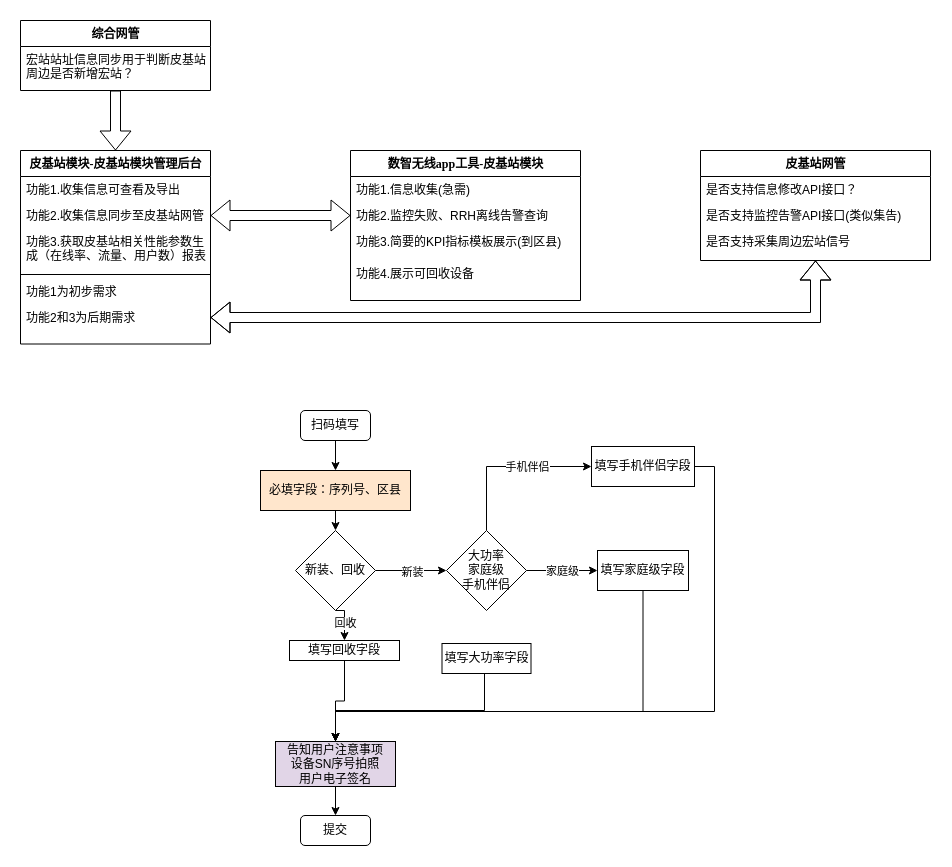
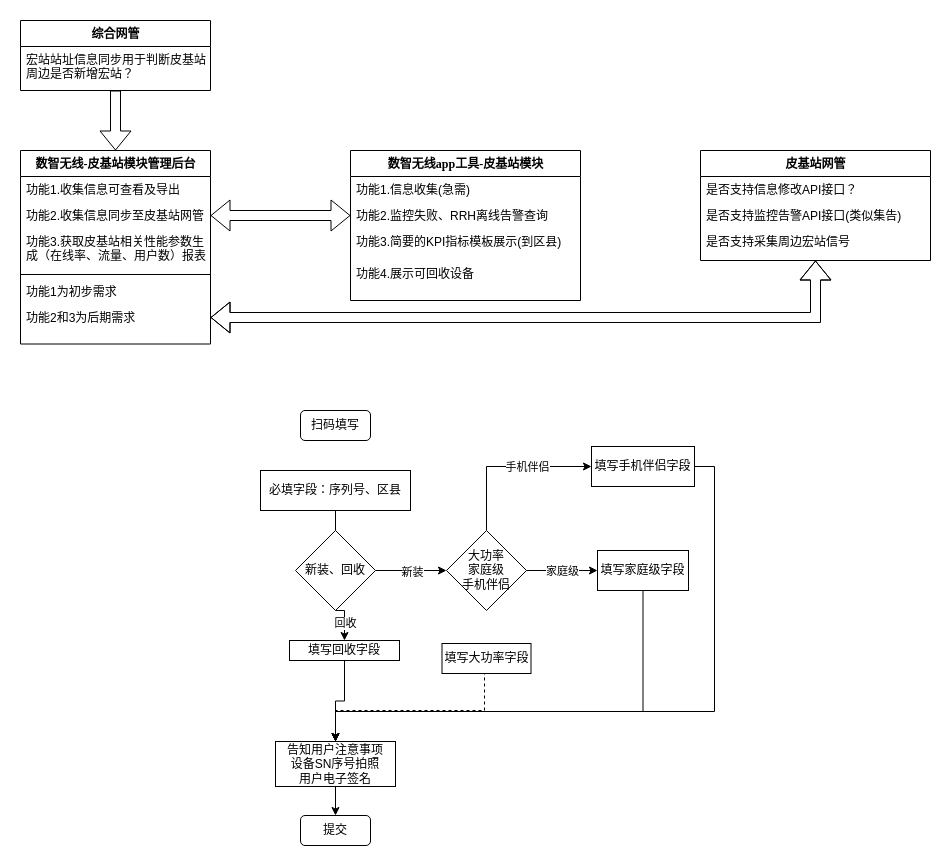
  <mxCell id="0" />
  <mxCell id="1" parent="0" />
  <mxCell id="2" value="数智无线app工具-皮基站模块" style="swimlane;html=1;fontStyle=1;align=center;verticalAlign=top;childLayout=stackLayout;horizontal=1;startSize=26;horizontalStack=0;resizeParent=1;resizeLast=0;collapsible=1;marginBottom=0;swimlaneFillColor=#ffffff;rounded=0;shadow=0;comic=0;labelBackgroundColor=none;strokeWidth=1;fillColor=none;fontFamily=Verdana;fontSize=12" parent="1" vertex="1"><mxGeometry x="350" y="150" width="230" height="150" as="geometry"><mxRectangle x="90" y="83" width="110" height="30" as="alternateBounds" /></mxGeometry></mxCell>
  <mxCell id="3" value="功能1.信息收集(急需)" style="text;html=1;strokeColor=none;fillColor=none;align=left;verticalAlign=top;spacingLeft=4;spacingRight=4;whiteSpace=wrap;overflow=hidden;rotatable=0;points=[[0,0.5],[1,0.5]];portConstraint=eastwest;" parent="2" vertex="1"><mxGeometry y="26" width="230" height="26" as="geometry" /></mxCell>
  <mxCell id="4" value="功能2.监控失败、RRH离线告警查询" style="text;html=1;strokeColor=none;fillColor=none;align=left;verticalAlign=top;spacingLeft=4;spacingRight=4;whiteSpace=wrap;overflow=hidden;rotatable=0;points=[[0,0.5],[1,0.5]];portConstraint=eastwest;" parent="2" vertex="1"><mxGeometry y="52" width="230" height="26" as="geometry" /></mxCell>
  <mxCell id="5" value="功能3.简要的KPI指标模板展示(到区县)" style="text;html=1;strokeColor=none;fillColor=none;align=left;verticalAlign=top;spacingLeft=4;spacingRight=4;whiteSpace=wrap;overflow=hidden;rotatable=0;points=[[0,0.5],[1,0.5]];portConstraint=eastwest;" parent="2" vertex="1"><mxGeometry y="78" width="230" height="32" as="geometry" /></mxCell>
  <mxCell id="6" value="功能4.展示可回收设备" style="text;html=1;strokeColor=none;fillColor=none;align=left;verticalAlign=top;spacingLeft=4;spacingRight=4;whiteSpace=wrap;overflow=hidden;rotatable=0;points=[[0,0.5],[1,0.5]];portConstraint=eastwest;" vertex="1" parent="2"><mxGeometry y="110" width="230" height="32" as="geometry" /></mxCell>
  <mxCell id="7" value="皮基站网管" style="swimlane;html=1;fontStyle=1;align=center;verticalAlign=top;childLayout=stackLayout;horizontal=1;startSize=26;horizontalStack=0;resizeParent=1;resizeLast=0;collapsible=1;marginBottom=0;swimlaneFillColor=#ffffff;rounded=0;shadow=0;comic=0;labelBackgroundColor=none;strokeWidth=1;fillColor=none;fontFamily=Verdana;fontSize=12" parent="1" vertex="1"><mxGeometry x="700" y="150" width="230" height="110" as="geometry" /></mxCell>
  <mxCell id="8" value="是否支持信息修改API接口？" style="text;html=1;strokeColor=none;fillColor=none;align=left;verticalAlign=top;spacingLeft=4;spacingRight=4;whiteSpace=wrap;overflow=hidden;rotatable=0;points=[[0,0.5],[1,0.5]];portConstraint=eastwest;" parent="7" vertex="1"><mxGeometry y="26" width="230" height="26" as="geometry" /></mxCell>
  <mxCell id="9" value="是否支持监控告警API接口(类似集告)" style="text;html=1;strokeColor=none;fillColor=none;align=left;verticalAlign=top;spacingLeft=4;spacingRight=4;whiteSpace=wrap;overflow=hidden;rotatable=0;points=[[0,0.5],[1,0.5]];portConstraint=eastwest;" parent="7" vertex="1"><mxGeometry y="52" width="230" height="26" as="geometry" /></mxCell>
  <mxCell id="10" value="是否支持采集周边宏站信号" style="text;html=1;strokeColor=none;fillColor=none;align=left;verticalAlign=top;spacingLeft=4;spacingRight=4;whiteSpace=wrap;overflow=hidden;rotatable=0;points=[[0,0.5],[1,0.5]];portConstraint=eastwest;" vertex="1" parent="7"><mxGeometry y="78" width="230" height="26" as="geometry" /></mxCell>
- <mxCell id="11" value="皮基站模块-皮基站模块管理后台" style="swimlane;html=1;fontStyle=1;align=center;verticalAlign=top;childLayout=stackLayout;horizontal=1;startSize=26;horizontalStack=0;resizeParent=1;resizeLast=0;collapsible=1;marginBottom=0;swimlaneFillColor=#ffffff;rounded=0;shadow=0;comic=0;labelBackgroundColor=none;strokeWidth=1;fillColor=none;fontFamily=Verdana;fontSize=12" parent="1" vertex="1"><mxGeometry x="20" y="150" width="190" height="193.5" as="geometry" /></mxCell>
+ <mxCell id="11" value="数智无线-皮基站模块管理后台" style="swimlane;html=1;fontStyle=1;align=center;verticalAlign=top;childLayout=stackLayout;horizontal=1;startSize=26;horizontalStack=0;resizeParent=1;resizeLast=0;collapsible=1;marginBottom=0;swimlaneFillColor=#ffffff;rounded=0;shadow=0;comic=0;labelBackgroundColor=none;strokeWidth=1;fillColor=none;fontFamily=Verdana;fontSize=12" parent="1" vertex="1"><mxGeometry x="20" y="150" width="190" height="193.5" as="geometry" /></mxCell>
  <mxCell id="12" value="功能1.收集信息可查看及导出" style="text;html=1;strokeColor=none;fillColor=none;align=left;verticalAlign=top;spacingLeft=4;spacingRight=4;whiteSpace=wrap;overflow=hidden;rotatable=0;points=[[0,0.5],[1,0.5]];portConstraint=eastwest;" parent="11" vertex="1"><mxGeometry y="26" width="190" height="26" as="geometry" /></mxCell>
  <mxCell id="13" value="功能2.收集信息同步至皮基站网管" style="text;html=1;strokeColor=none;fillColor=none;align=left;verticalAlign=top;spacingLeft=4;spacingRight=4;whiteSpace=wrap;overflow=hidden;rotatable=0;points=[[0,0.5],[1,0.5]];portConstraint=eastwest;" parent="11" vertex="1"><mxGeometry y="52" width="190" height="26" as="geometry" /></mxCell>
  <mxCell id="14" value="功能3.获取皮基站相关性能参数生成（在线率、流量、用户数）报表" style="text;html=1;strokeColor=none;fillColor=none;align=left;verticalAlign=top;spacingLeft=4;spacingRight=4;whiteSpace=wrap;overflow=hidden;rotatable=0;points=[[0,0.5],[1,0.5]];portConstraint=eastwest;" parent="11" vertex="1"><mxGeometry y="78" width="190" height="42" as="geometry" /></mxCell>
  <mxCell id="15" value="" style="line;html=1;strokeWidth=1;fillColor=none;align=left;verticalAlign=middle;spacingTop=-1;spacingLeft=3;spacingRight=3;rotatable=0;labelPosition=right;points=[];portConstraint=eastwest;" parent="11" vertex="1"><mxGeometry y="120" width="190" height="8" as="geometry" /></mxCell>
  <mxCell id="16" value="功能1为初步需求" style="text;html=1;strokeColor=none;fillColor=none;align=left;verticalAlign=top;spacingLeft=4;spacingRight=4;whiteSpace=wrap;overflow=hidden;rotatable=0;points=[[0,0.5],[1,0.5]];portConstraint=eastwest;" parent="11" vertex="1"><mxGeometry y="128" width="190" height="26" as="geometry" /></mxCell>
  <mxCell id="17" value="功能2和3为后期需求" style="text;html=1;strokeColor=none;fillColor=none;align=left;verticalAlign=top;spacingLeft=4;spacingRight=4;whiteSpace=wrap;overflow=hidden;rotatable=0;points=[[0,0.5],[1,0.5]];portConstraint=eastwest;" parent="11" vertex="1"><mxGeometry y="154" width="190" height="26" as="geometry" /></mxCell>
  <mxCell id="18" style="edgeStyle=orthogonalEdgeStyle;rounded=0;orthogonalLoop=1;jettySize=auto;html=1;exitX=0;exitY=0.5;exitDx=0;exitDy=0;entryX=1;entryY=0.5;entryDx=0;entryDy=0;shape=flexArrow;startArrow=block;" edge="1" parent="1" source="4" target="13"><mxGeometry relative="1" as="geometry" /></mxCell>
  <mxCell id="19" style="edgeStyle=orthogonalEdgeStyle;rounded=0;orthogonalLoop=1;jettySize=auto;html=1;entryX=0.5;entryY=1;entryDx=0;entryDy=0;startArrow=classic;startFill=1;shape=flexArrow;" edge="1" parent="1" source="17" target="7"><mxGeometry relative="1" as="geometry" /></mxCell>
  <mxCell id="20" style="edgeStyle=orthogonalEdgeStyle;rounded=0;orthogonalLoop=1;jettySize=auto;html=1;entryX=0.5;entryY=0;entryDx=0;entryDy=0;shape=flexArrow;" edge="1" parent="1" source="21" target="11"><mxGeometry relative="1" as="geometry" /></mxCell>
  <mxCell id="21" value="综合网管" style="swimlane;html=1;fontStyle=1;align=center;verticalAlign=top;childLayout=stackLayout;horizontal=1;startSize=26;horizontalStack=0;resizeParent=1;resizeLast=0;collapsible=1;marginBottom=0;swimlaneFillColor=#ffffff;rounded=0;shadow=0;comic=0;labelBackgroundColor=none;strokeWidth=1;fillColor=none;fontFamily=Verdana;fontSize=12" vertex="1" parent="1"><mxGeometry x="20" y="20" width="190" height="70" as="geometry" /></mxCell>
  <mxCell id="22" value="宏站站址信息同步用于判断皮基站周边是否新增宏站？" style="text;html=1;strokeColor=none;fillColor=none;align=left;verticalAlign=top;spacingLeft=4;spacingRight=4;whiteSpace=wrap;overflow=hidden;rotatable=0;points=[[0,0.5],[1,0.5]];portConstraint=eastwest;" vertex="1" parent="21"><mxGeometry y="26" width="190" height="34" as="geometry" /></mxCell>
- <mxCell id="23" style="edgeStyle=orthogonalEdgeStyle;rounded=0;orthogonalLoop=1;jettySize=auto;html=1;exitX=0.5;exitY=1;exitDx=0;exitDy=0;entryX=0.5;entryY=0;entryDx=0;entryDy=0;" edge="1" parent="1" source="24" target="26"><mxGeometry relative="1" as="geometry" /></mxCell>
  <mxCell id="24" value="扫码填写" style="rounded=1;whiteSpace=wrap;html=1;" vertex="1" parent="1"><mxGeometry x="300" y="410" width="70" height="30" as="geometry" /></mxCell>
- <mxCell id="25" style="edgeStyle=orthogonalEdgeStyle;rounded=0;orthogonalLoop=1;jettySize=auto;html=1;exitX=0.5;exitY=1;exitDx=0;exitDy=0;entryX=0.5;entryY=0;entryDx=0;entryDy=0;" edge="1" parent="1" source="26" target="31"><mxGeometry relative="1" as="geometry" /></mxCell>
- <mxCell id="26" value="必填字段：序列号、区县" style="rounded=0;whiteSpace=wrap;html=1;fillColor=#ffe6cc;" vertex="1" parent="1"><mxGeometry x="260" y="470" width="150" height="40" as="geometry" /></mxCell>
+ <mxCell id="25" style="edgeStyle=orthogonalEdgeStyle;rounded=0;orthogonalLoop=1;jettySize=auto;html=1;exitX=0.5;exitY=1;exitDx=0;exitDy=0;entryX=0.5;entryY=0;entryDx=0;entryDy=0;endArrow=none;" edge="1" parent="1" source="26" target="31"><mxGeometry relative="1" as="geometry" /></mxCell>
+ <mxCell id="26" value="必填字段：序列号、区县" style="rounded=0;whiteSpace=wrap;html=1;" vertex="1" parent="1"><mxGeometry x="260" y="470" width="150" height="40" as="geometry" /></mxCell>
  <mxCell id="27" style="edgeStyle=orthogonalEdgeStyle;rounded=0;orthogonalLoop=1;jettySize=auto;html=1;exitX=0.5;exitY=1;exitDx=0;exitDy=0;entryX=0.5;entryY=0;entryDx=0;entryDy=0;" edge="1" parent="1" source="31" target="33"><mxGeometry relative="1" as="geometry"><mxPoint x="319.588" y="630" as="targetPoint" /></mxGeometry></mxCell>
  <mxCell id="28" value="回收" style="edgeLabel;html=1;align=center;verticalAlign=middle;resizable=0;points=[];" vertex="1" connectable="0" parent="27"><mxGeometry x="0.067" relative="1" as="geometry"><mxPoint as="offset" /></mxGeometry></mxCell>
  <mxCell id="29" style="edgeStyle=orthogonalEdgeStyle;rounded=0;orthogonalLoop=1;jettySize=auto;html=1;exitX=1;exitY=0.5;exitDx=0;exitDy=0;entryX=0;entryY=0.5;entryDx=0;entryDy=0;" edge="1" parent="1" source="31" target="38"><mxGeometry relative="1" as="geometry" /></mxCell>
  <mxCell id="30" value="新装" style="edgeLabel;html=1;align=center;verticalAlign=middle;resizable=0;points=[];" vertex="1" connectable="0" parent="29"><mxGeometry x="0.009" y="-3" relative="1" as="geometry"><mxPoint y="-2" as="offset" /></mxGeometry></mxCell>
  <mxCell id="31" value="新装、回收" style="rhombus;whiteSpace=wrap;html=1;" vertex="1" parent="1"><mxGeometry x="295" y="530" width="80" height="80" as="geometry" /></mxCell>
  <mxCell id="32" style="edgeStyle=orthogonalEdgeStyle;rounded=0;orthogonalLoop=1;jettySize=auto;html=1;exitX=0.5;exitY=1;exitDx=0;exitDy=0;" edge="1" parent="1" source="33" target="44"><mxGeometry relative="1" as="geometry"><mxPoint x="335" y="980" as="targetPoint" /></mxGeometry></mxCell>
  <mxCell id="33" value="填写回收字段" style="rounded=0;whiteSpace=wrap;html=1;" vertex="1" parent="1"><mxGeometry x="289" y="640" width="110" height="20" as="geometry" /></mxCell>
  <mxCell id="34" style="edgeStyle=orthogonalEdgeStyle;rounded=0;orthogonalLoop=1;jettySize=auto;html=1;exitX=1;exitY=0.5;exitDx=0;exitDy=0;entryX=0;entryY=0.5;entryDx=0;entryDy=0;" edge="1" parent="1" source="38" target="40"><mxGeometry relative="1" as="geometry" /></mxCell>
  <mxCell id="35" value="家庭级" style="edgeLabel;html=1;align=center;verticalAlign=middle;resizable=0;points=[];" vertex="1" connectable="0" parent="34"><mxGeometry x="-0.018" relative="1" as="geometry"><mxPoint as="offset" /></mxGeometry></mxCell>
  <mxCell id="36" style="edgeStyle=orthogonalEdgeStyle;rounded=0;orthogonalLoop=1;jettySize=auto;html=1;exitX=0.5;exitY=0;exitDx=0;exitDy=0;entryX=0;entryY=0.5;entryDx=0;entryDy=0;" edge="1" parent="1" source="38" target="47"><mxGeometry relative="1" as="geometry" /></mxCell>
  <mxCell id="37" value="手机伴侣" style="edgeLabel;html=1;align=center;verticalAlign=middle;resizable=0;points=[];" vertex="1" connectable="0" parent="36"><mxGeometry x="0.018" y="-2" relative="1" as="geometry"><mxPoint x="18" y="-2" as="offset" /></mxGeometry></mxCell>
  <mxCell id="38" value="大功率&lt;br&gt;家庭级&lt;br&gt;手机伴侣" style="rhombus;whiteSpace=wrap;html=1;" vertex="1" parent="1"><mxGeometry x="446" y="530" width="80" height="80" as="geometry" /></mxCell>
  <mxCell id="39" style="edgeStyle=orthogonalEdgeStyle;rounded=0;orthogonalLoop=1;jettySize=auto;html=1;exitX=0.5;exitY=1;exitDx=0;exitDy=0;entryX=0.5;entryY=0;entryDx=0;entryDy=0;" edge="1" parent="1" source="40" target="44"><mxGeometry relative="1" as="geometry"><mxPoint x="335" y="980" as="targetPoint" /><Array as="points"><mxPoint x="643" y="711" /><mxPoint x="335" y="711" /></Array></mxGeometry></mxCell>
  <mxCell id="40" value="填写家庭级字段" style="rounded=0;whiteSpace=wrap;html=1;" vertex="1" parent="1"><mxGeometry x="597" y="550" width="91" height="40" as="geometry" /></mxCell>
- <mxCell id="41" style="edgeStyle=orthogonalEdgeStyle;rounded=0;orthogonalLoop=1;jettySize=auto;html=1;exitX=0.5;exitY=1;exitDx=0;exitDy=0;entryX=0.5;entryY=0;entryDx=0;entryDy=0;" edge="1" parent="1" source="42" target="44"><mxGeometry relative="1" as="geometry"><mxPoint x="335" y="980" as="targetPoint" /><Array as="points"><mxPoint x="484" y="673" /><mxPoint x="484" y="710" /><mxPoint x="335" y="710" /></Array></mxGeometry></mxCell>
+ <mxCell id="41" style="edgeStyle=orthogonalEdgeStyle;rounded=0;orthogonalLoop=1;jettySize=auto;html=1;exitX=0.5;exitY=1;exitDx=0;exitDy=0;entryX=0.5;entryY=0;entryDx=0;entryDy=0;dashed=1;" edge="1" parent="1" source="42" target="44"><mxGeometry relative="1" as="geometry"><mxPoint x="335" y="980" as="targetPoint" /><Array as="points"><mxPoint x="484" y="673" /><mxPoint x="484" y="710" /><mxPoint x="335" y="710" /></Array></mxGeometry></mxCell>
  <mxCell id="42" value="填写大功率字段" style="rounded=0;whiteSpace=wrap;html=1;" vertex="1" parent="1"><mxGeometry x="441.5" y="643" width="89" height="30" as="geometry" /></mxCell>
  <mxCell id="43" style="edgeStyle=orthogonalEdgeStyle;rounded=0;orthogonalLoop=1;jettySize=auto;html=1;exitX=0.5;exitY=1;exitDx=0;exitDy=0;" edge="1" parent="1" source="44" target="45"><mxGeometry relative="1" as="geometry" /></mxCell>
- <mxCell id="44" value="告知用户注意事项&lt;br&gt;设备SN序号拍照&lt;br&gt;用户电子签名" style="rounded=0;whiteSpace=wrap;html=1;fillColor=#e1d5e7;" vertex="1" parent="1"><mxGeometry x="275" y="741" width="120" height="45" as="geometry" /></mxCell>
+ <mxCell id="44" value="告知用户注意事项&lt;br&gt;设备SN序号拍照&lt;br&gt;用户电子签名" style="rounded=0;whiteSpace=wrap;html=1;" vertex="1" parent="1"><mxGeometry x="275" y="741" width="120" height="45" as="geometry" /></mxCell>
  <mxCell id="45" value="提交" style="rounded=1;whiteSpace=wrap;html=1;" vertex="1" parent="1"><mxGeometry x="300" y="815" width="70" height="30" as="geometry" /></mxCell>
  <mxCell id="46" style="edgeStyle=orthogonalEdgeStyle;rounded=0;orthogonalLoop=1;jettySize=auto;html=1;exitX=1;exitY=0.5;exitDx=0;exitDy=0;entryX=0.5;entryY=0;entryDx=0;entryDy=0;" edge="1" parent="1" source="47" target="44"><mxGeometry relative="1" as="geometry"><Array as="points"><mxPoint x="714" y="466" /><mxPoint x="714" y="711" /><mxPoint x="335" y="711" /></Array></mxGeometry></mxCell>
  <mxCell id="47" value="填写手机伴侣字段" style="rounded=0;whiteSpace=wrap;html=1;" vertex="1" parent="1"><mxGeometry x="591" y="446" width="103" height="40" as="geometry" /></mxCell>
